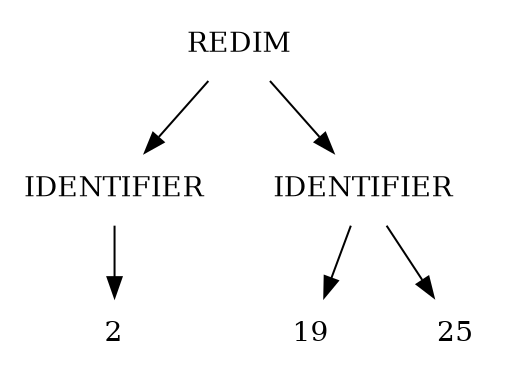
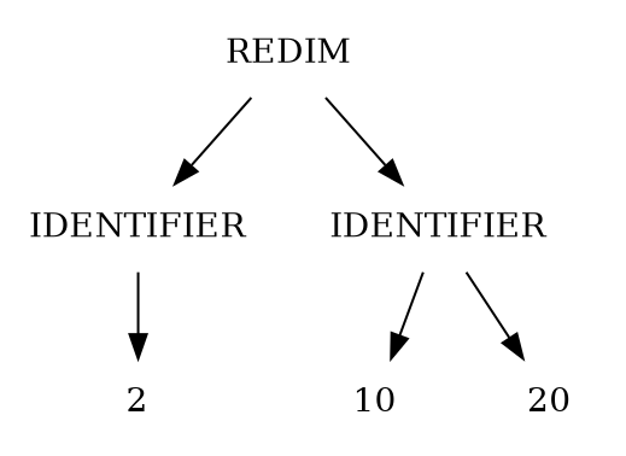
  digraph {
    ordering=out
    node [shape=plaintext]
    n1 [label=IDENTIFIER]
    2
    REDIM
    n4 [label=IDENTIFIER]
-   10 [label=19]
-   20 [label=25]
+   10
+   20
    n1 -> 2
    REDIM -> n1
    REDIM -> n4
    n4 -> 10
    n4 -> 20
  }
